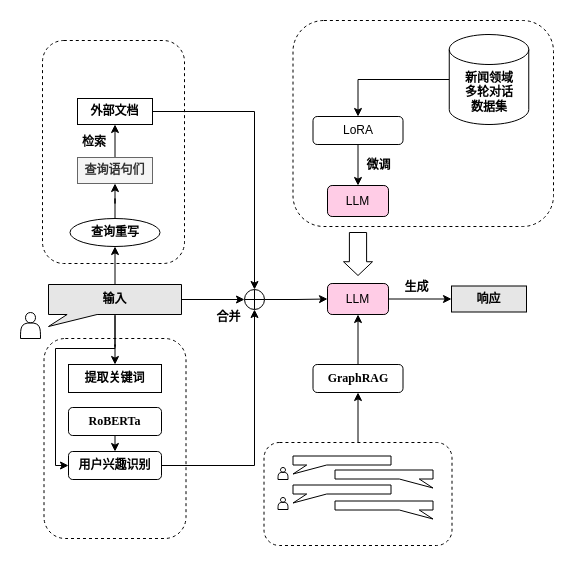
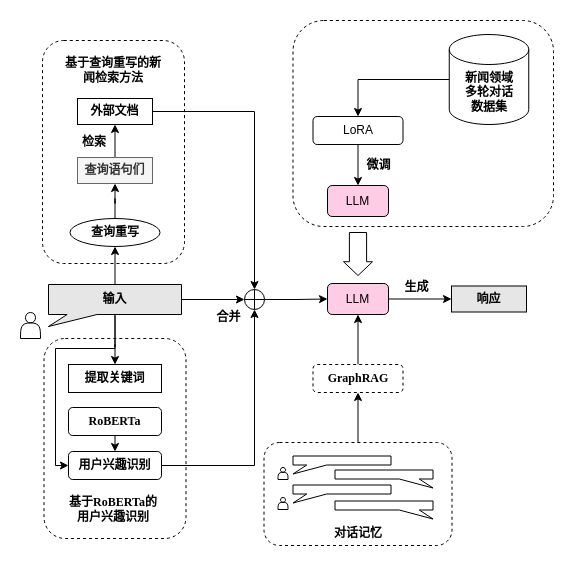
  <mxCell id="0" />
  <mxCell id="1" parent="0" />
  <mxCell id="2" value="" style="rounded=1;whiteSpace=wrap;html=1;fillColor=none;dashed=1;" parent="1" vertex="1"><mxGeometry x="292.5" y="20" width="260.5" height="206" as="geometry" /></mxCell>
  <mxCell id="3" value="" style="rounded=1;whiteSpace=wrap;html=1;fillColor=none;dashed=1;" parent="1" vertex="1"><mxGeometry x="43.5" y="338" width="142" height="200" as="geometry" /></mxCell>
  <mxCell id="4" value="" style="rounded=1;whiteSpace=wrap;html=1;fillColor=none;dashed=1;" parent="1" vertex="1"><mxGeometry x="42" y="40" width="142" height="223" as="geometry" /></mxCell>
  <mxCell id="5" value="" style="shape=actor;whiteSpace=wrap;html=1;" parent="1" vertex="1"><mxGeometry x="20" y="312" width="20" height="26" as="geometry" /></mxCell>
  <mxCell id="6" style="edgeStyle=orthogonalEdgeStyle;rounded=0;orthogonalLoop=1;jettySize=auto;html=1;exitX=0.5;exitY=0;exitDx=0;exitDy=0;exitPerimeter=0;entryX=0.5;entryY=1;entryDx=0;entryDy=0;" parent="1" source="9" target="13" edge="1"><mxGeometry relative="1" as="geometry"><mxPoint x="114.273" y="221.727" as="targetPoint" /></mxGeometry></mxCell>
  <mxCell id="7" style="edgeStyle=orthogonalEdgeStyle;rounded=0;orthogonalLoop=1;jettySize=auto;html=1;exitX=0;exitY=0;exitDx=133;exitDy=15;exitPerimeter=0;entryX=0;entryY=0.5;entryDx=0;entryDy=0;" parent="1" source="9" target="24" edge="1"><mxGeometry relative="1" as="geometry"><mxPoint x="274.273" y="299" as="targetPoint" /></mxGeometry></mxCell>
  <mxCell id="8" style="edgeStyle=orthogonalEdgeStyle;rounded=0;orthogonalLoop=1;jettySize=auto;html=1;" parent="1" source="9" target="19" edge="1"><mxGeometry relative="1" as="geometry" /></mxCell>
  <mxCell id="9" value="输入" style="shape=callout;whiteSpace=wrap;html=1;perimeter=calloutPerimeter;position2=0;size=12;position=0.14;base=30;fontFamily=宋体;fillColor=#E6E6E6;fontStyle=1" parent="1" vertex="1"><mxGeometry x="48" y="284" width="133" height="42" as="geometry" /></mxCell>
  <mxCell id="10" style="edgeStyle=orthogonalEdgeStyle;rounded=0;orthogonalLoop=1;jettySize=auto;html=1;exitX=1;exitY=0.5;exitDx=0;exitDy=0;entryX=0;entryY=0.5;entryDx=0;entryDy=0;" parent="1" source="11" target="26" edge="1"><mxGeometry relative="1" as="geometry"><mxPoint x="440.4" y="298.4" as="targetPoint" /></mxGeometry></mxCell>
  <mxCell id="11" value="LLM" style="rounded=1;whiteSpace=wrap;html=1;fillColor=#FFCCE6;" parent="1" vertex="1"><mxGeometry x="327" y="283" width="61" height="31" as="geometry" /></mxCell>
  <mxCell id="12" style="edgeStyle=orthogonalEdgeStyle;rounded=0;orthogonalLoop=1;jettySize=auto;html=1;exitX=0.5;exitY=0;exitDx=0;exitDy=0;" parent="1" source="13" target="46" edge="1"><mxGeometry relative="1" as="geometry"><mxPoint x="114.517" y="185" as="targetPoint" /></mxGeometry></mxCell>
  <mxCell id="13" value="查询重写" style="ellipse;whiteSpace=wrap;html=1;fontFamily=宋体;fontStyle=1;" parent="1" vertex="1"><mxGeometry x="69.5" y="218" width="90" height="28" as="geometry" /></mxCell>
  <mxCell id="14" style="edgeStyle=orthogonalEdgeStyle;rounded=0;orthogonalLoop=1;jettySize=auto;html=1;exitX=0.5;exitY=0;exitDx=0;exitDy=0;entryX=0.5;entryY=1;entryDx=0;entryDy=0;" parent="1" edge="1"><mxGeometry relative="1" as="geometry"><mxPoint x="114.5" y="124" as="targetPoint" /><mxPoint x="114.5" y="157" as="sourcePoint" /></mxGeometry></mxCell>
  <mxCell id="15" style="edgeStyle=orthogonalEdgeStyle;rounded=0;orthogonalLoop=1;jettySize=auto;html=1;exitX=1;exitY=0.5;exitDx=0;exitDy=0;entryX=0.5;entryY=0;entryDx=0;entryDy=0;" parent="1" source="16" target="24" edge="1"><mxGeometry relative="1" as="geometry" /></mxCell>
  <mxCell id="16" value="外部文档" style="rounded=0;whiteSpace=wrap;html=1;fontFamily=宋体;fontStyle=1" parent="1" vertex="1"><mxGeometry x="77" y="98" width="75" height="26" as="geometry" /></mxCell>
  <mxCell id="17" value="检索" style="text;html=1;align=center;verticalAlign=middle;whiteSpace=wrap;rounded=0;fontFamily=宋体;fontStyle=1" parent="1" vertex="1"><mxGeometry x="64" y="127" width="60" height="30" as="geometry" /></mxCell>
+ <mxCell id="18" value="基于查询重写的新闻检索方法" style="text;html=1;align=center;verticalAlign=middle;whiteSpace=wrap;rounded=0;fontFamily=宋体;fontStyle=1" parent="1" vertex="1"><mxGeometry x="62.25" y="42" width="101.5" height="56" as="geometry" /></mxCell>
  <mxCell id="19" value="提取关键词" style="whiteSpace=wrap;html=1;fontFamily=宋体;fontStyle=1;rounded=0;" parent="1" vertex="1"><mxGeometry x="68" y="364" width="93" height="28" as="geometry" /></mxCell>
  <mxCell id="20" style="edgeStyle=orthogonalEdgeStyle;rounded=0;orthogonalLoop=1;jettySize=auto;html=1;exitX=1;exitY=0.5;exitDx=0;exitDy=0;entryX=0.5;entryY=1;entryDx=0;entryDy=0;" parent="1" source="21" target="24" edge="1"><mxGeometry relative="1" as="geometry" /></mxCell>
  <mxCell id="21" value="用户兴趣识别" style="rounded=1;whiteSpace=wrap;html=1;fontFamily=宋体;fontStyle=1" parent="1" vertex="1"><mxGeometry x="68" y="451" width="93" height="28" as="geometry" /></mxCell>
+ <mxCell id="22" value="基于RoBERTa的用户兴趣识别" style="text;html=1;align=center;verticalAlign=middle;whiteSpace=wrap;rounded=0;fontFamily=宋体;fontStyle=1" parent="1" vertex="1"><mxGeometry x="66.88" y="487.5" width="92.25" height="43" as="geometry" /></mxCell>
  <mxCell id="23" style="edgeStyle=orthogonalEdgeStyle;rounded=0;orthogonalLoop=1;jettySize=auto;html=1;exitX=1;exitY=0.5;exitDx=0;exitDy=0;entryX=0;entryY=0.5;entryDx=0;entryDy=0;" parent="1" source="24" target="11" edge="1"><mxGeometry relative="1" as="geometry" /></mxCell>
  <mxCell id="24" value="" style="shape=orEllipse;perimeter=ellipsePerimeter;whiteSpace=wrap;html=1;backgroundOutline=1;" parent="1" vertex="1"><mxGeometry x="244" y="289" width="20" height="20" as="geometry" /></mxCell>
  <mxCell id="25" value="合并" style="text;html=1;align=center;verticalAlign=middle;whiteSpace=wrap;rounded=0;fontFamily=宋体;fontStyle=1" parent="1" vertex="1"><mxGeometry x="207" y="305" width="43" height="24" as="geometry" /></mxCell>
  <mxCell id="26" value="响应" style="rounded=0;whiteSpace=wrap;html=1;fontFamily=宋体;fillColor=#E6E6E6;fontStyle=1" parent="1" vertex="1"><mxGeometry x="451" y="285.5" width="75" height="26" as="geometry" /></mxCell>
  <mxCell id="27" value="生成" style="text;html=1;align=center;verticalAlign=middle;whiteSpace=wrap;rounded=0;fontFamily=宋体;fontStyle=1" parent="1" vertex="1"><mxGeometry x="395" y="275" width="43" height="24" as="geometry" /></mxCell>
  <mxCell id="28" value="" style="shape=callout;whiteSpace=wrap;html=1;perimeter=calloutPerimeter;size=9;position=0.14;position2=0;" parent="1" vertex="1"><mxGeometry x="292.5" y="455.5" width="98" height="18" as="geometry" /></mxCell>
  <mxCell id="29" value="" style="shape=callout;whiteSpace=wrap;html=1;perimeter=calloutPerimeter;size=9;position=0.14;position2=0;flipV=0;flipH=1;" parent="1" vertex="1"><mxGeometry x="334.5" y="469.5" width="98" height="18" as="geometry" /></mxCell>
  <mxCell id="30" value="" style="shape=callout;whiteSpace=wrap;html=1;perimeter=calloutPerimeter;size=9;position=0.14;position2=0;" parent="1" vertex="1"><mxGeometry x="292.5" y="484.5" width="98" height="18" as="geometry" /></mxCell>
  <mxCell id="31" value="" style="shape=callout;whiteSpace=wrap;html=1;perimeter=calloutPerimeter;size=9;position=0.14;position2=0;flipV=0;flipH=1;" parent="1" vertex="1"><mxGeometry x="334.5" y="500.5" width="98" height="18" as="geometry" /></mxCell>
  <mxCell id="32" value="" style="shape=actor;whiteSpace=wrap;html=1;" parent="1" vertex="1"><mxGeometry x="277.5" y="467" width="10" height="12" as="geometry" /></mxCell>
  <mxCell id="33" value="" style="shape=actor;whiteSpace=wrap;html=1;" parent="1" vertex="1"><mxGeometry x="277.5" y="497" width="10" height="12" as="geometry" /></mxCell>
  <mxCell id="34" style="edgeStyle=orthogonalEdgeStyle;rounded=0;orthogonalLoop=1;jettySize=auto;html=1;exitX=0.5;exitY=0;exitDx=0;exitDy=0;entryX=0.5;entryY=1;entryDx=0;entryDy=0;" parent="1" source="35" target="38" edge="1"><mxGeometry relative="1" as="geometry" /></mxCell>
  <mxCell id="35" value="" style="rounded=1;whiteSpace=wrap;html=1;fillColor=none;dashed=1;" parent="1" vertex="1"><mxGeometry x="263.5" y="442" width="188" height="103" as="geometry" /></mxCell>
+ <mxCell id="36" value="对话记忆" style="text;html=1;align=center;verticalAlign=middle;whiteSpace=wrap;rounded=0;fontFamily=宋体;fontStyle=1" parent="1" vertex="1"><mxGeometry x="322.5" y="521" width="70" height="24" as="geometry" /></mxCell>
  <mxCell id="37" style="edgeStyle=orthogonalEdgeStyle;rounded=0;orthogonalLoop=1;jettySize=auto;html=1;exitX=0.5;exitY=0;exitDx=0;exitDy=0;" parent="1" source="38" target="11" edge="1"><mxGeometry relative="1" as="geometry" /></mxCell>
- <mxCell id="38" value="GraphRAG" style="rounded=1;whiteSpace=wrap;html=1;fontFamily=宋体;fontStyle=1" parent="1" vertex="1"><mxGeometry x="312.5" y="364" width="90" height="28" as="geometry" /></mxCell>
+ <mxCell id="38" value="GraphRAG" style="rounded=1;whiteSpace=wrap;html=1;fontFamily=宋体;fontStyle=1;dashed=1;" parent="1" vertex="1"><mxGeometry x="312.5" y="364" width="90" height="28" as="geometry" /></mxCell>
  <mxCell id="39" value="" style="shape=singleArrow;direction=south;whiteSpace=wrap;html=1;rotation=0;arrowWidth=0.593;arrowSize=0.32;fillColor=none;shadow=0;" parent="1" vertex="1"><mxGeometry x="343" y="232" width="29" height="43" as="geometry" /></mxCell>
  <mxCell id="40" value="LLM" style="rounded=1;whiteSpace=wrap;html=1;fillColor=#FFCCE6;" parent="1" vertex="1"><mxGeometry x="327" y="185" width="61" height="31" as="geometry" /></mxCell>
  <mxCell id="41" style="edgeStyle=orthogonalEdgeStyle;rounded=0;orthogonalLoop=1;jettySize=auto;html=1;entryX=0.5;entryY=0;entryDx=0;entryDy=0;" parent="1" source="42" target="44" edge="1"><mxGeometry relative="1" as="geometry" /></mxCell>
  <mxCell id="42" value="新闻领域&lt;div&gt;多轮对话&lt;/div&gt;&lt;div&gt;数据集&lt;/div&gt;" style="shape=cylinder3;whiteSpace=wrap;html=1;boundedLbl=1;backgroundOutline=1;size=15;fontFamily=宋体;fontStyle=1" parent="1" vertex="1"><mxGeometry x="448.75" y="34" width="79.5" height="90" as="geometry" /></mxCell>
  <mxCell id="43" style="edgeStyle=orthogonalEdgeStyle;rounded=0;orthogonalLoop=1;jettySize=auto;html=1;exitX=0.5;exitY=1;exitDx=0;exitDy=0;" parent="1" source="44" target="40" edge="1"><mxGeometry relative="1" as="geometry" /></mxCell>
  <mxCell id="44" value="LoRA" style="rounded=1;whiteSpace=wrap;html=1;fontFamily=Helvetica;" parent="1" vertex="1"><mxGeometry x="312.5" y="116" width="90" height="28" as="geometry" /></mxCell>
  <mxCell id="45" value="微调" style="text;html=1;align=center;verticalAlign=middle;whiteSpace=wrap;rounded=0;fontFamily=宋体;fontStyle=1" parent="1" vertex="1"><mxGeometry x="357" y="153" width="43" height="24" as="geometry" /></mxCell>
  <mxCell id="46" value="查询语句们" style="rounded=0;whiteSpace=wrap;html=1;fontFamily=宋体;fontStyle=1;fillColor=#f5f5f5;fontColor=#333333;strokeColor=#666666;" vertex="1" parent="1"><mxGeometry x="77" y="157" width="75" height="26" as="geometry" /></mxCell>
  <mxCell id="47" style="edgeStyle=orthogonalEdgeStyle;rounded=0;orthogonalLoop=1;jettySize=auto;html=1;exitX=0.5;exitY=1;exitDx=0;exitDy=0;entryX=0.5;entryY=0;entryDx=0;entryDy=0;" edge="1" parent="1" source="48" target="21"><mxGeometry relative="1" as="geometry" /></mxCell>
  <mxCell id="48" value="RoBERTa" style="rounded=1;whiteSpace=wrap;html=1;fontFamily=宋体;fontStyle=1" vertex="1" parent="1"><mxGeometry x="68" y="407" width="93" height="28" as="geometry" /></mxCell>
  <mxCell id="49" style="edgeStyle=orthogonalEdgeStyle;rounded=0;orthogonalLoop=1;jettySize=auto;html=1;exitX=0.5;exitY=0.736;exitDx=0;exitDy=0;exitPerimeter=0;entryX=0;entryY=0.5;entryDx=0;entryDy=0;" edge="1" parent="1" source="9" target="21"><mxGeometry relative="1" as="geometry"><mxPoint x="125" y="324" as="sourcePoint" /><mxPoint x="125" y="374" as="targetPoint" /><Array as="points"><mxPoint x="115" y="348" /><mxPoint x="55" y="348" /><mxPoint x="55" y="465" /></Array></mxGeometry></mxCell>
